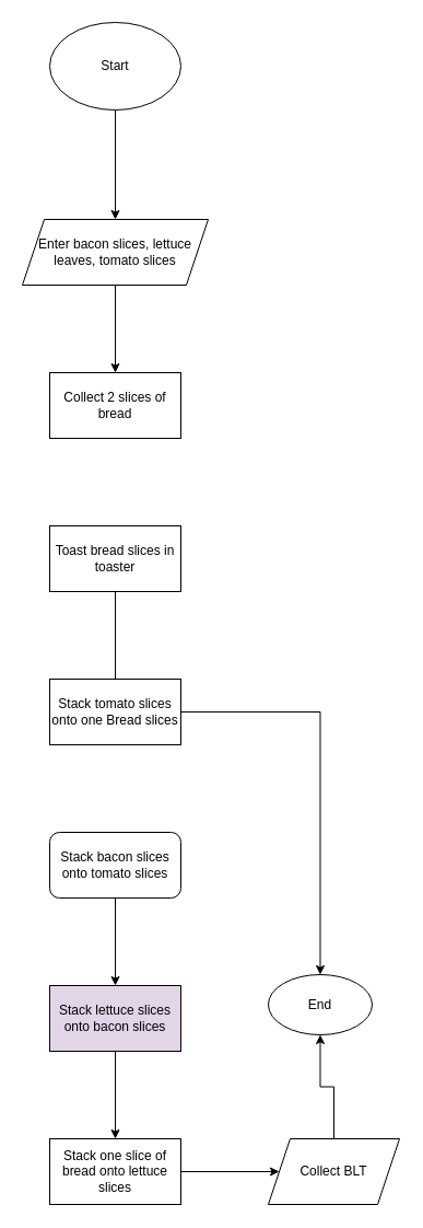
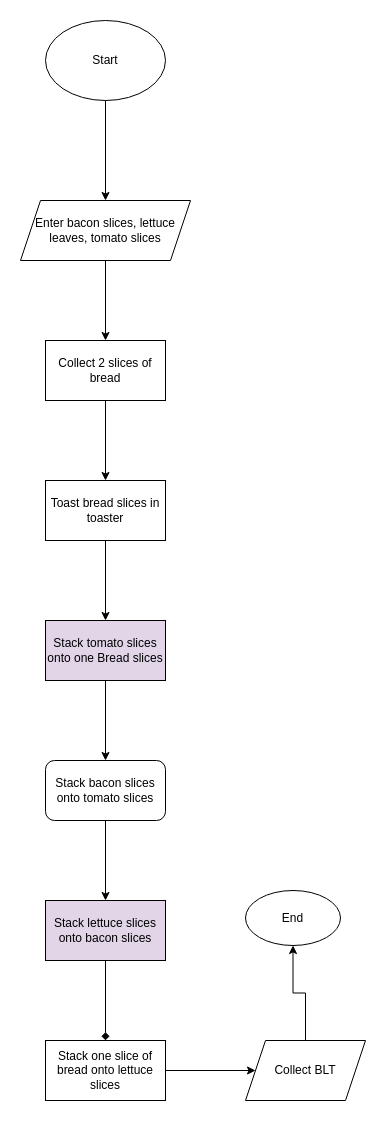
  <mxCell id="0" />
  <mxCell id="1" parent="0" />
  <mxCell id="2" value="" style="edgeStyle=orthogonalEdgeStyle;rounded=0;orthogonalLoop=1;jettySize=auto;html=1;" parent="1" source="3" target="5" edge="1"><mxGeometry relative="1" as="geometry" /></mxCell>
  <mxCell id="3" value="Start" style="ellipse;whiteSpace=wrap;html=1;" parent="1" vertex="1"><mxGeometry x="45" width="120" height="80" as="geometry" y="20" /></mxCell>
  <mxCell id="4" value="" style="edgeStyle=orthogonalEdgeStyle;rounded=0;orthogonalLoop=1;jettySize=auto;html=1;" parent="1" source="5" target="7" edge="1"><mxGeometry relative="1" as="geometry" /></mxCell>
  <mxCell id="5" value="Enter bacon slices, lettuce leaves, tomato slices" style="shape=parallelogram;perimeter=parallelogramPerimeter;whiteSpace=wrap;html=1;fixedSize=1;" parent="1" vertex="1"><mxGeometry x="20" y="200" width="170" height="60" as="geometry" /></mxCell>
+ <mxCell id="6" value="" style="edgeStyle=orthogonalEdgeStyle;rounded=0;orthogonalLoop=1;jettySize=auto;html=1;" parent="1" source="7" target="9" edge="1"><mxGeometry relative="1" as="geometry" /></mxCell>
  <mxCell id="7" value="Collect 2 slices of bread" style="whiteSpace=wrap;html=1;" parent="1" vertex="1"><mxGeometry x="45" y="340" width="120" height="60" as="geometry" /></mxCell>
- <mxCell id="8" value="" style="edgeStyle=orthogonalEdgeStyle;rounded=0;orthogonalLoop=1;jettySize=auto;html=1;endArrow=none;" parent="1" source="9" target="11" edge="1"><mxGeometry relative="1" as="geometry" /></mxCell>
+ <mxCell id="8" value="" style="edgeStyle=orthogonalEdgeStyle;rounded=0;orthogonalLoop=1;jettySize=auto;html=1;" parent="1" source="9" target="11" edge="1"><mxGeometry relative="1" as="geometry" /></mxCell>
  <mxCell id="9" value="Toast bread slices in toaster" style="whiteSpace=wrap;html=1;" parent="1" vertex="1"><mxGeometry x="45" y="480" width="120" height="60" as="geometry" /></mxCell>
- <mxCell id="10" value="" style="edgeStyle=orthogonalEdgeStyle;rounded=0;orthogonalLoop=1;jettySize=auto;html=1;" parent="1" source="11" target="20" edge="1"><mxGeometry relative="1" as="geometry" /></mxCell>
- <mxCell id="11" value="Stack tomato slices onto one Bread slices" style="whiteSpace=wrap;html=1;" parent="1" vertex="1"><mxGeometry x="45" y="620" width="120" height="60" as="geometry" /></mxCell>
+ <mxCell id="10" value="" style="edgeStyle=orthogonalEdgeStyle;rounded=0;orthogonalLoop=1;jettySize=auto;html=1;" parent="1" source="11" target="13" edge="1"><mxGeometry relative="1" as="geometry" /></mxCell>
+ <mxCell id="11" value="Stack tomato slices onto one Bread slices" style="whiteSpace=wrap;html=1;fillColor=#e1d5e7;" parent="1" vertex="1"><mxGeometry x="45" y="620" width="120" height="60" as="geometry" /></mxCell>
  <mxCell id="12" value="" style="edgeStyle=orthogonalEdgeStyle;rounded=0;orthogonalLoop=1;jettySize=auto;html=1;" parent="1" source="13" target="15" edge="1"><mxGeometry relative="1" as="geometry" /></mxCell>
  <mxCell id="13" value="Stack bacon slices onto tomato slices" style="whiteSpace=wrap;html=1;rounded=1;" parent="1" vertex="1"><mxGeometry x="45" y="760" width="120" height="60" as="geometry" /></mxCell>
- <mxCell id="14" value="" style="edgeStyle=orthogonalEdgeStyle;rounded=0;orthogonalLoop=1;jettySize=auto;html=1;" parent="1" source="15" target="17" edge="1"><mxGeometry relative="1" as="geometry" /></mxCell>
+ <mxCell id="14" value="" style="edgeStyle=orthogonalEdgeStyle;rounded=0;orthogonalLoop=1;jettySize=auto;html=1;endArrow=diamond;" parent="1" source="15" target="17" edge="1"><mxGeometry relative="1" as="geometry" /></mxCell>
  <mxCell id="15" value="Stack lettuce slices onto bacon slices" style="whiteSpace=wrap;html=1;fillColor=#e1d5e7;" parent="1" vertex="1"><mxGeometry x="45" y="900" width="120" height="60" as="geometry" /></mxCell>
  <mxCell id="16" value="" style="edgeStyle=orthogonalEdgeStyle;rounded=0;orthogonalLoop=1;jettySize=auto;html=1;" parent="1" source="17" target="19" edge="1"><mxGeometry relative="1" as="geometry" /></mxCell>
  <mxCell id="17" value="Stack one slice of bread onto lettuce slices" style="whiteSpace=wrap;html=1;" parent="1" vertex="1"><mxGeometry x="45" y="1040" width="120" height="60" as="geometry" /></mxCell>
  <mxCell id="18" value="" style="edgeStyle=orthogonalEdgeStyle;rounded=0;orthogonalLoop=1;jettySize=auto;html=1;" parent="1" source="19" target="20" edge="1"><mxGeometry relative="1" as="geometry" /></mxCell>
  <mxCell id="19" value="Collect BLT" style="shape=parallelogram;perimeter=parallelogramPerimeter;whiteSpace=wrap;html=1;fixedSize=1;" parent="1" vertex="1"><mxGeometry x="245" y="1040" width="120" height="60" as="geometry" /></mxCell>
  <mxCell id="20" value="End" style="ellipse;whiteSpace=wrap;html=1;" parent="1" vertex="1"><mxGeometry x="245" y="890" width="95" height="55" as="geometry" /></mxCell>
